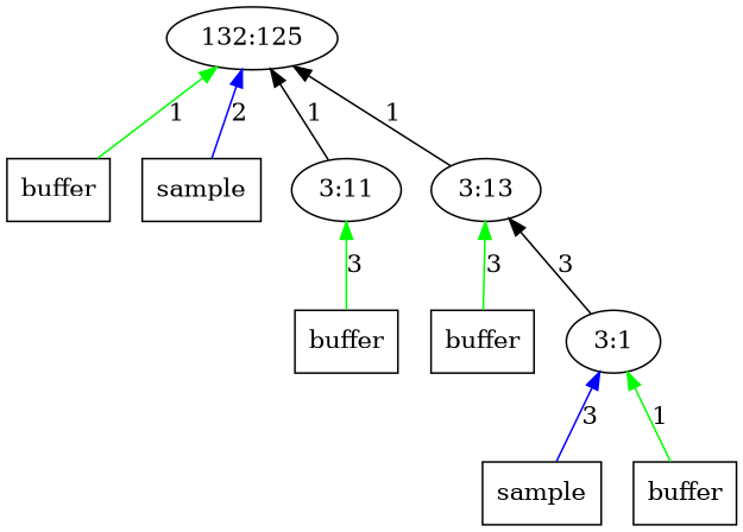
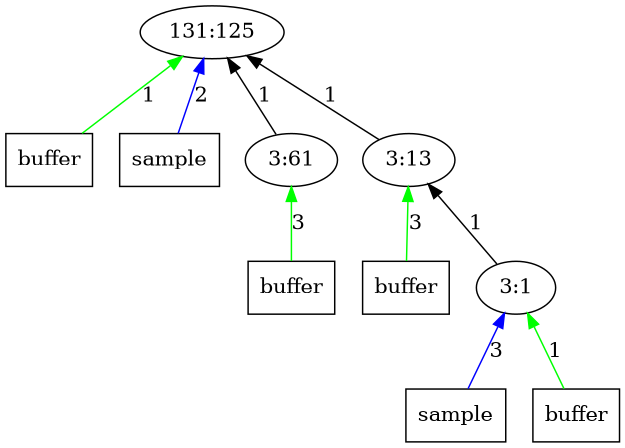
  digraph {
    rankdir=BT
    node [shape=box]
    edge [color=green]
    n1 [label=buffer]
-   n2 [label="132:125" shape=""]
+   n2 [label="131:125" shape=""]
    n3 [label=sample]
    n4 [label=buffer]
-   n5 [label="3:11" shape=""]
+   n5 [label="3:61" shape=""]
    n6 [label="3:13" shape=""]
    n7 [label=buffer]
    n8 [label="3:1" shape=""]
    n9 [label=sample]
    n10 [label=buffer]
    n1 -> n2 [label=1]
    n3 -> n2 [color=blue label=2]
    n4 -> n5 [label=3]
    n5 -> n2 [color=black label=1]
    n6 -> n2 [color=black label=1]
    n7 -> n6 [label=3]
-   n8 -> n6 [color=black label=3]
+   n8 -> n6 [color=black label=1]
    n9 -> n8 [color=blue label=3]
    n10 -> n8 [label=1]
  }
